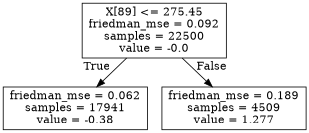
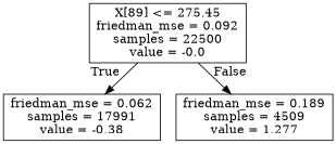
  digraph {
    node [shape=box]
    edge [labeldistance=2.5]
    n1 [label="X[89] <= 275.45\nfriedman_mse = 0.092\nsamples = 22500\nvalue = -0.0"]
-   n2 [label="friedman_mse = 0.062\nsamples = 17941\nvalue = -0.38"]
+   n2 [label="friedman_mse = 0.062\nsamples = 17991\nvalue = -0.38"]
    n3 [label="friedman_mse = 0.189\nsamples = 4509\nvalue = 1.277"]
    n1 -> n2 [headlabel=True labelangle=45]
    n1 -> n3 [headlabel=False labelangle=-45]
  }
